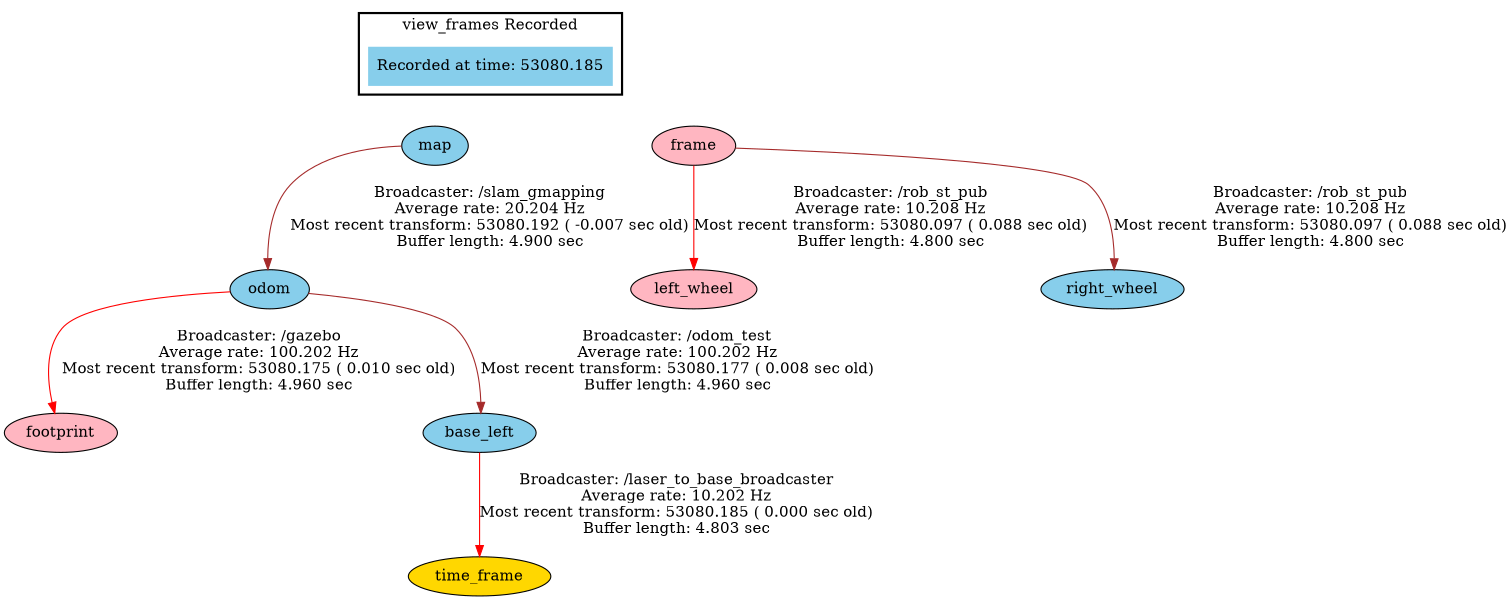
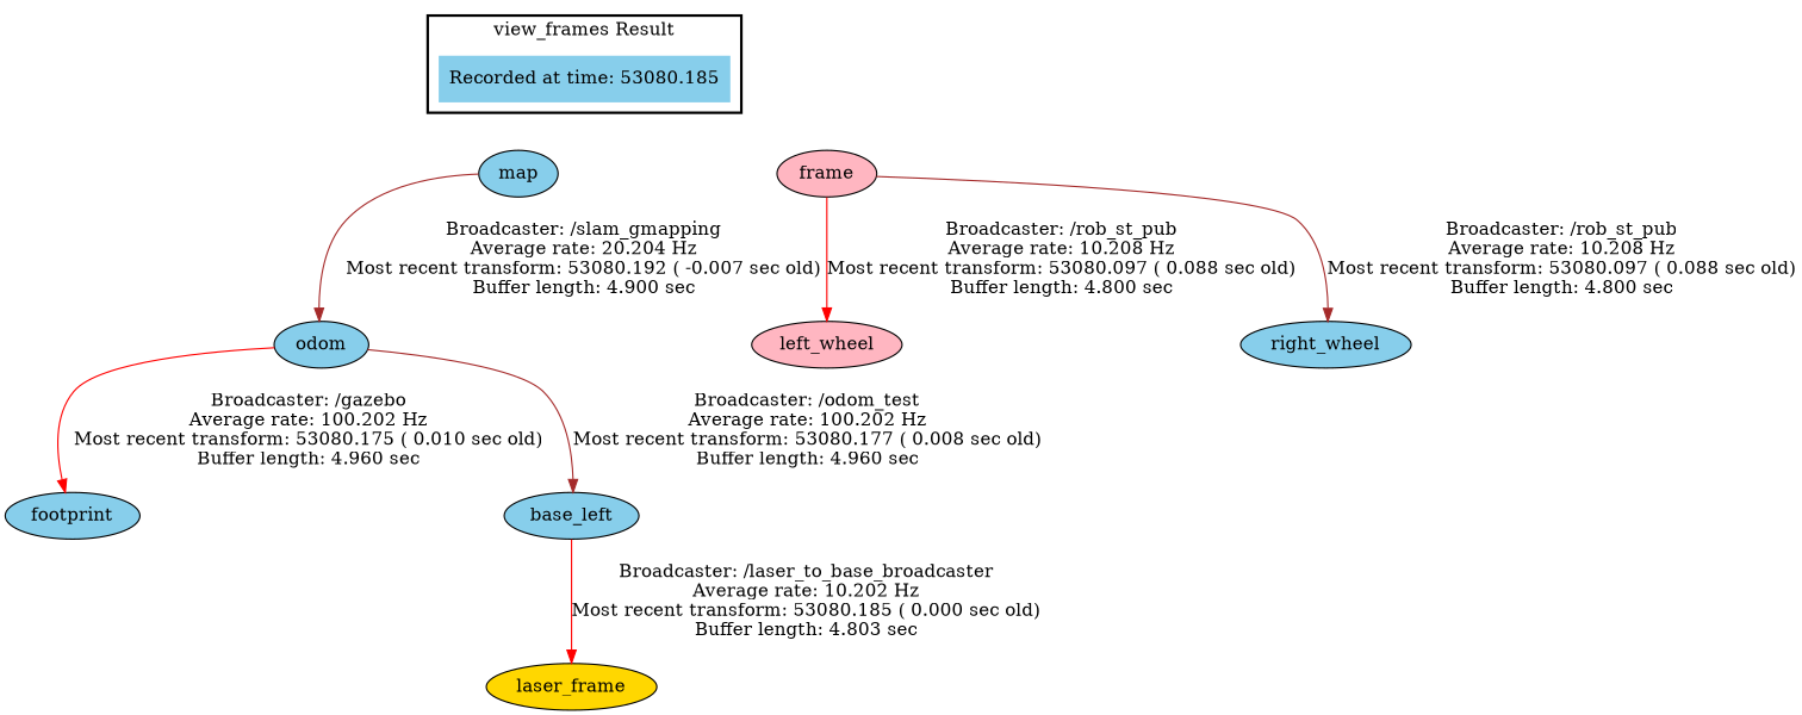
  digraph {
    node [fillcolor=skyblue style=filled]
    edge [color=brown]
    "Recorded at time: 53080.185" [shape=plaintext]
    map
    n3 [fillcolor=lightpink label=frame]
-   footprint [fillcolor=lightpink]
+   footprint
    odom
    n6 [label=base_left]
-   laser_frame [fillcolor=gold label=time_frame]
+   laser_frame [fillcolor=gold]
    left_wheel [fillcolor=lightpink]
    right_wheel
    subgraph cluster_1 {
      color=black
-     label="view_frames Recorded"
+     label="view_frames Result"
      style=bold
      "Recorded at time: 53080.185"
    }
    "Recorded at time: 53080.185" -> map [style=invis color=""]
    "Recorded at time: 53080.185" -> n3 [style=invis color=""]
    map -> odom [label="Broadcaster: /slam_gmapping\nAverage rate: 20.204 Hz\nMost recent transform: 53080.192 ( -0.007 sec old)\nBuffer length: 4.900 sec\n"]
    n3 -> left_wheel [color=red label="Broadcaster: /rob_st_pub\nAverage rate: 10.208 Hz\nMost recent transform: 53080.097 ( 0.088 sec old)\nBuffer length: 4.800 sec\n"]
    n3 -> right_wheel [label="Broadcaster: /rob_st_pub\nAverage rate: 10.208 Hz\nMost recent transform: 53080.097 ( 0.088 sec old)\nBuffer length: 4.800 sec\n"]
    odom -> footprint [color=red label="Broadcaster: /gazebo\nAverage rate: 100.202 Hz\nMost recent transform: 53080.175 ( 0.010 sec old)\nBuffer length: 4.960 sec\n"]
    odom -> n6 [label="Broadcaster: /odom_test\nAverage rate: 100.202 Hz\nMost recent transform: 53080.177 ( 0.008 sec old)\nBuffer length: 4.960 sec\n"]
    n6 -> laser_frame [color=red label="Broadcaster: /laser_to_base_broadcaster\nAverage rate: 10.202 Hz\nMost recent transform: 53080.185 ( 0.000 sec old)\nBuffer length: 4.803 sec\n"]
  }
